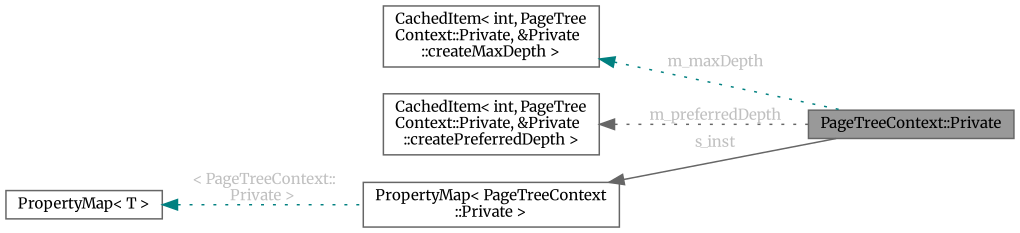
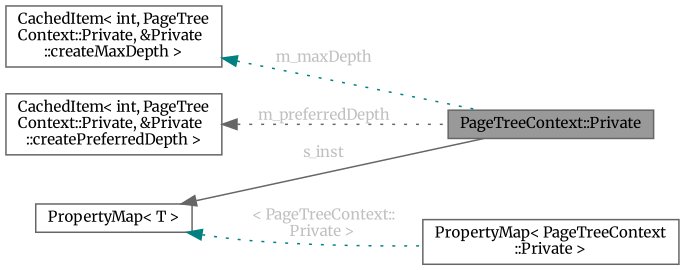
  digraph {
    fontname=Merriweather
    rankdir=LR
    node [color=gray40 fillcolor=white fontname=Merriweather fontsize=10 shape=box style=filled]
    edge [color=teal dir=back fontcolor=grey fontname=Merriweather fontsize=10 labelfontname=Helvetica labelfontsize=10 style=dotted]
    n1 [fillcolor=grey60 fontcolor=black height=0.2 label="PageTreeContext::Private" width=0.4]
    n2 [height=0.2 label="CachedItem\< int, PageTree\lContext::Private, &Private\l::createMaxDepth \>" width=0.4]
    n3 [height=0.2 label="CachedItem\< int, PageTree\lContext::Private, &Private\l::createPreferredDepth \>" width=0.4]
    n4 [height=0.2 label="PropertyMap\< PageTreeContext\l::Private \>" width=0.4]
    n5 [height=0.2 label="PropertyMap\< T \>" width=0.4]
    n2 -> n1 [label=" m_maxDepth"]
    n3 -> n1 [color=gray40 label=" m_preferredDepth"]
-   n4 -> n1 [color=gray40 label=" s_inst" style=solid]
+   n5 -> n1 [color=gray40 label=" s_inst" style=solid]
    n5 -> n4 [label=" \< PageTreeContext::\lPrivate \>"]
  }
